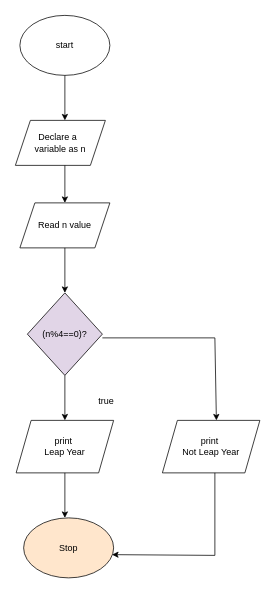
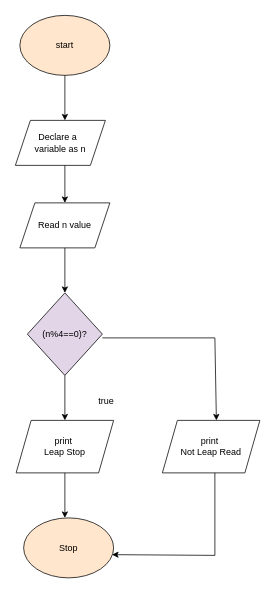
  <mxCell id="0" />
  <mxCell id="1" parent="0" />
- <mxCell id="2" value="start" style="ellipse;whiteSpace=wrap;html=1;" vertex="1" parent="1"><mxGeometry x="26" width="120" height="80" as="geometry" y="20" /></mxCell>
+ <mxCell id="2" value="start" style="ellipse;whiteSpace=wrap;html=1;fillColor=#ffe6cc;" vertex="1" parent="1"><mxGeometry x="26" width="120" height="80" as="geometry" y="20" /></mxCell>
  <mxCell id="3" value="" style="endArrow=classic;html=1;rounded=0;" edge="1" parent="1"><mxGeometry width="50" height="50" relative="1" as="geometry"><mxPoint x="86" y="100" as="sourcePoint" /><mxPoint x="86" y="160" as="targetPoint" /></mxGeometry></mxCell>
  <mxCell id="4" value="Declare a&amp;nbsp;&amp;nbsp;&lt;br&gt;variable as n" style="shape=parallelogram;perimeter=parallelogramPerimeter;whiteSpace=wrap;html=1;fixedSize=1;" vertex="1" parent="1"><mxGeometry x="20" y="160" width="120" height="60" as="geometry" /></mxCell>
  <mxCell id="5" value="" style="endArrow=classic;html=1;rounded=0;" edge="1" parent="1"><mxGeometry width="50" height="50" relative="1" as="geometry"><mxPoint x="86" y="220" as="sourcePoint" /><mxPoint x="86" y="270" as="targetPoint" /></mxGeometry></mxCell>
  <mxCell id="6" value="Read n value" style="shape=parallelogram;perimeter=parallelogramPerimeter;whiteSpace=wrap;html=1;fixedSize=1;" vertex="1" parent="1"><mxGeometry x="26" y="270" width="120" height="60" as="geometry" /></mxCell>
  <mxCell id="7" value="" style="endArrow=classic;html=1;rounded=0;" edge="1" parent="1"><mxGeometry width="50" height="50" relative="1" as="geometry"><mxPoint x="86" y="330" as="sourcePoint" /><mxPoint x="86" y="390" as="targetPoint" /></mxGeometry></mxCell>
  <mxCell id="8" value="(n%4==0)?" style="rhombus;whiteSpace=wrap;html=1;fillColor=#e1d5e7;" vertex="1" parent="1"><mxGeometry x="36" y="390" width="100" height="110" as="geometry" /></mxCell>
  <mxCell id="9" value="" style="endArrow=classic;html=1;rounded=0;exitX=0.5;exitY=1;exitDx=0;exitDy=0;" edge="1" parent="1" source="8"><mxGeometry width="50" height="50" relative="1" as="geometry"><mxPoint x="-174" y="720" as="sourcePoint" /><mxPoint x="86" y="560" as="targetPoint" /></mxGeometry></mxCell>
  <mxCell id="10" value="true" style="text;html=1;align=center;verticalAlign=middle;resizable=0;points=[];autosize=1;strokeColor=none;fillColor=none;" vertex="1" parent="1"><mxGeometry x="121" y="520" width="40" height="30" as="geometry" /></mxCell>
  <mxCell id="11" value="" style="endArrow=none;html=1;rounded=0;" edge="1" parent="1"><mxGeometry width="50" height="50" relative="1" as="geometry"><mxPoint x="136" y="450" as="sourcePoint" /><mxPoint x="286" y="450" as="targetPoint" /></mxGeometry></mxCell>
  <mxCell id="12" value="" style="endArrow=classic;html=1;rounded=0;entryX=0.554;entryY=0;entryDx=0;entryDy=0;entryPerimeter=0;" edge="1" parent="1" target="14"><mxGeometry width="50" height="50" relative="1" as="geometry"><mxPoint x="286" y="450" as="sourcePoint" /><mxPoint x="286" y="550" as="targetPoint" /></mxGeometry></mxCell>
- <mxCell id="13" value="print&amp;nbsp;&lt;br&gt;Leap Year" style="shape=parallelogram;perimeter=parallelogramPerimeter;whiteSpace=wrap;html=1;fixedSize=1;" vertex="1" parent="1"><mxGeometry x="21" y="560" width="130" height="70" as="geometry" /></mxCell>
- <mxCell id="14" value="print&amp;nbsp;&lt;br&gt;Not Leap Year" style="shape=parallelogram;perimeter=parallelogramPerimeter;whiteSpace=wrap;html=1;fixedSize=1;" vertex="1" parent="1"><mxGeometry x="216" y="560" width="130" height="70" as="geometry" /></mxCell>
+ <mxCell id="13" value="print&amp;nbsp;&lt;br&gt;Leap Stop" style="shape=parallelogram;perimeter=parallelogramPerimeter;whiteSpace=wrap;html=1;fixedSize=1;" vertex="1" parent="1"><mxGeometry x="21" y="560" width="130" height="70" as="geometry" /></mxCell>
+ <mxCell id="14" value="print&amp;nbsp;&lt;br&gt;Not Leap Read" style="shape=parallelogram;perimeter=parallelogramPerimeter;whiteSpace=wrap;html=1;fixedSize=1;" vertex="1" parent="1"><mxGeometry x="216" y="560" width="130" height="70" as="geometry" /></mxCell>
  <mxCell id="15" value="" style="endArrow=classic;html=1;rounded=0;" edge="1" parent="1"><mxGeometry width="50" height="50" relative="1" as="geometry"><mxPoint x="86" y="630" as="sourcePoint" /><mxPoint x="86" y="690" as="targetPoint" /></mxGeometry></mxCell>
  <mxCell id="16" value="Stop" style="ellipse;whiteSpace=wrap;html=1;fillColor=#ffe6cc;" vertex="1" parent="1"><mxGeometry x="31" y="690" width="120" height="80" as="geometry" /></mxCell>
  <mxCell id="17" value="" style="endArrow=none;html=1;rounded=0;" edge="1" parent="1"><mxGeometry width="50" height="50" relative="1" as="geometry"><mxPoint x="286" y="740" as="sourcePoint" /><mxPoint x="286" y="630" as="targetPoint" /></mxGeometry></mxCell>
  <mxCell id="18" value="" style="endArrow=classic;html=1;rounded=0;entryX=0.983;entryY=0.613;entryDx=0;entryDy=0;entryPerimeter=0;" edge="1" parent="1" target="16"><mxGeometry width="50" height="50" relative="1" as="geometry"><mxPoint x="286" y="740" as="sourcePoint" /><mxPoint x="156" y="730" as="targetPoint" /></mxGeometry></mxCell>
